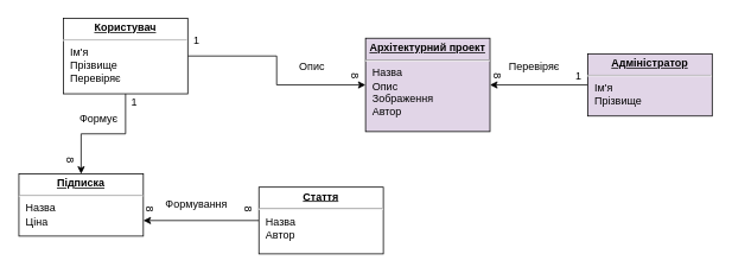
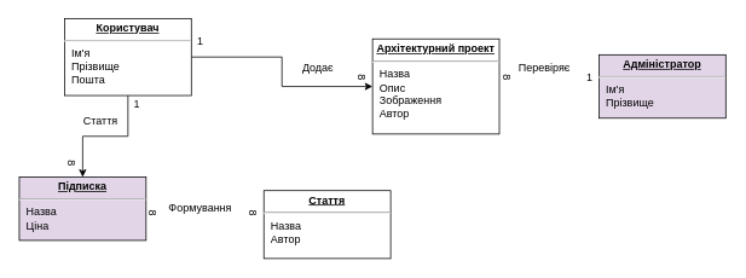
  <mxCell id="0" />
  <mxCell id="1" parent="0" />
- <mxCell id="2" value="&lt;p style=&quot;margin: 0px ; margin-top: 4px ; text-align: center ; text-decoration: underline&quot;&gt;&lt;b&gt;Підписка&lt;/b&gt;&lt;/p&gt;&lt;hr&gt;&lt;p style=&quot;margin: 0px ; margin-left: 8px&quot;&gt;Назва&lt;br&gt;Ціна&lt;br&gt;&lt;br&gt;&lt;/p&gt;" style="verticalAlign=top;align=left;overflow=fill;fontSize=12;fontFamily=Helvetica;html=1;rounded=0;shadow=0;comic=0;labelBackgroundColor=none;strokeWidth=1" parent="1" vertex="1"><mxGeometry x="20" y="195" width="140" height="70" as="geometry" /></mxCell>
+ <mxCell id="2" value="&lt;p style=&quot;margin: 0px ; margin-top: 4px ; text-align: center ; text-decoration: underline&quot;&gt;&lt;b&gt;Підписка&lt;/b&gt;&lt;/p&gt;&lt;hr&gt;&lt;p style=&quot;margin: 0px ; margin-left: 8px&quot;&gt;Назва&lt;br&gt;Ціна&lt;br&gt;&lt;br&gt;&lt;/p&gt;" style="verticalAlign=top;align=left;overflow=fill;fontSize=12;fontFamily=Helvetica;html=1;rounded=0;shadow=0;comic=0;labelBackgroundColor=none;strokeWidth=1;fillColor=#e1d5e7;" parent="1" vertex="1"><mxGeometry x="20" y="195" width="140" height="70" as="geometry" /></mxCell>
  <mxCell id="3" style="edgeStyle=orthogonalEdgeStyle;rounded=0;orthogonalLoop=1;jettySize=auto;html=1;entryX=0.5;entryY=0;entryDx=0;entryDy=0;" parent="1" source="5" target="2" edge="1"><mxGeometry relative="1" as="geometry" /></mxCell>
  <mxCell id="4" style="edgeStyle=orthogonalEdgeStyle;rounded=0;orthogonalLoop=1;jettySize=auto;html=1;entryX=0;entryY=0.5;entryDx=0;entryDy=0;" parent="1" source="5" target="8" edge="1"><mxGeometry relative="1" as="geometry" /></mxCell>
- <mxCell id="5" value="&lt;p style=&quot;margin: 0px ; margin-top: 4px ; text-align: center ; text-decoration: underline&quot;&gt;&lt;b&gt;Користувач&lt;/b&gt;&lt;/p&gt;&lt;hr&gt;&lt;p style=&quot;margin: 0px ; margin-left: 8px&quot;&gt;Ім'я&lt;/p&gt;&lt;p style=&quot;margin: 0px ; margin-left: 8px&quot;&gt;Прізвище&lt;br&gt;Перевіряє&lt;/p&gt;" style="verticalAlign=top;align=left;overflow=fill;fontSize=12;fontFamily=Helvetica;html=1;rounded=0;shadow=0;comic=0;labelBackgroundColor=none;strokeWidth=1" parent="1" vertex="1"><mxGeometry x="70" y="20" width="140" height="85" as="geometry" /></mxCell>
- <mxCell id="6" style="edgeStyle=orthogonalEdgeStyle;rounded=0;orthogonalLoop=1;jettySize=auto;html=1;entryX=1;entryY=0.75;entryDx=0;entryDy=0;" parent="1" source="7" target="2" edge="1"><mxGeometry relative="1" as="geometry"><mxPoint x="250" y="270" as="targetPoint" /></mxGeometry></mxCell>
+ <mxCell id="5" value="&lt;p style=&quot;margin: 0px ; margin-top: 4px ; text-align: center ; text-decoration: underline&quot;&gt;&lt;b&gt;Користувач&lt;/b&gt;&lt;/p&gt;&lt;hr&gt;&lt;p style=&quot;margin: 0px ; margin-left: 8px&quot;&gt;Ім'я&lt;/p&gt;&lt;p style=&quot;margin: 0px ; margin-left: 8px&quot;&gt;Прізвище&lt;br&gt;Пошта&lt;/p&gt;" style="verticalAlign=top;align=left;overflow=fill;fontSize=12;fontFamily=Helvetica;html=1;rounded=0;shadow=0;comic=0;labelBackgroundColor=none;strokeWidth=1" parent="1" vertex="1"><mxGeometry x="70" y="20" width="140" height="85" as="geometry" /></mxCell>
  <mxCell id="7" value="&lt;p style=&quot;margin: 0px ; margin-top: 4px ; text-align: center ; text-decoration: underline&quot;&gt;&lt;b&gt;Стаття&lt;/b&gt;&lt;/p&gt;&lt;hr&gt;&lt;p style=&quot;margin: 0px ; margin-left: 8px&quot;&gt;Назва&lt;br&gt;Автор&lt;/p&gt;" style="verticalAlign=top;align=left;overflow=fill;fontSize=12;fontFamily=Helvetica;html=1;rounded=0;shadow=0;comic=0;labelBackgroundColor=none;strokeWidth=1" parent="1" vertex="1"><mxGeometry x="290" y="210" width="140" height="75" as="geometry" /></mxCell>
- <mxCell id="8" value="&lt;p style=&quot;margin: 0px ; margin-top: 4px ; text-align: center ; text-decoration: underline&quot;&gt;&lt;b&gt;Архітектурний проект&lt;/b&gt;&lt;/p&gt;&lt;hr&gt;&lt;p style=&quot;margin: 0px ; margin-left: 8px&quot;&gt;Назва&lt;br&gt;Опис&lt;br&gt;Зображення&amp;nbsp;&lt;/p&gt;&lt;p style=&quot;margin: 0px ; margin-left: 8px&quot;&gt;Автор&amp;nbsp;&lt;br&gt;&lt;br&gt;&lt;/p&gt;" style="verticalAlign=top;align=left;overflow=fill;fontSize=12;fontFamily=Helvetica;html=1;rounded=0;shadow=0;comic=0;labelBackgroundColor=none;strokeWidth=1;fillColor=#e1d5e7;" parent="1" vertex="1"><mxGeometry x="410" y="42.5" width="140" height="105" as="geometry" /></mxCell>
- <mxCell id="9" style="edgeStyle=orthogonalEdgeStyle;rounded=0;orthogonalLoop=1;jettySize=auto;html=1;entryX=1;entryY=0.5;entryDx=0;entryDy=0;fontSize=12;" parent="1" source="10" target="8" edge="1"><mxGeometry relative="1" as="geometry" /></mxCell>
+ <mxCell id="8" value="&lt;p style=&quot;margin: 0px ; margin-top: 4px ; text-align: center ; text-decoration: underline&quot;&gt;&lt;b&gt;Архітектурний проект&lt;/b&gt;&lt;/p&gt;&lt;hr&gt;&lt;p style=&quot;margin: 0px ; margin-left: 8px&quot;&gt;Назва&lt;br&gt;Опис&lt;br&gt;Зображення&amp;nbsp;&lt;/p&gt;&lt;p style=&quot;margin: 0px ; margin-left: 8px&quot;&gt;Автор&amp;nbsp;&lt;br&gt;&lt;br&gt;&lt;/p&gt;" style="verticalAlign=top;align=left;overflow=fill;fontSize=12;fontFamily=Helvetica;html=1;rounded=0;shadow=0;comic=0;labelBackgroundColor=none;strokeWidth=1" parent="1" vertex="1"><mxGeometry x="410" y="42.5" width="140" height="105" as="geometry" /></mxCell>
  <mxCell id="10" value="&lt;p style=&quot;margin: 0px ; margin-top: 4px ; text-align: center ; text-decoration: underline&quot;&gt;&lt;b&gt;Адміністратор&lt;/b&gt;&lt;/p&gt;&lt;hr&gt;&lt;p style=&quot;margin: 0px ; margin-left: 8px&quot;&gt;Ім'я&lt;br&gt;Прізвище&lt;br&gt;&lt;br&gt;&lt;/p&gt;" style="verticalAlign=top;align=left;overflow=fill;fontSize=12;fontFamily=Helvetica;html=1;rounded=0;shadow=0;comic=0;labelBackgroundColor=none;strokeWidth=1;fillColor=#e1d5e7;" parent="1" vertex="1"><mxGeometry x="660" y="60" width="140" height="70" as="geometry" /></mxCell>
  <mxCell id="11" value="Формування" style="text;html=1;strokeColor=none;fillColor=none;align=center;verticalAlign=middle;whiteSpace=wrap;rounded=0;" parent="1" vertex="1"><mxGeometry x="190" y="215" width="60" height="30" as="geometry" /></mxCell>
  <mxCell id="12" value="Перевіряє" style="text;html=1;strokeColor=none;fillColor=none;align=center;verticalAlign=middle;whiteSpace=wrap;rounded=0;" parent="1" vertex="1"><mxGeometry x="570" y="60" width="60" height="30" as="geometry" /></mxCell>
- <mxCell id="13" value="Формує" style="text;html=1;strokeColor=none;fillColor=none;align=center;verticalAlign=middle;whiteSpace=wrap;rounded=0;" parent="1" vertex="1"><mxGeometry x="80" y="117.5" width="60" height="30" as="geometry" /></mxCell>
- <mxCell id="14" value="Опис" style="text;html=1;strokeColor=none;fillColor=none;align=center;verticalAlign=middle;whiteSpace=wrap;rounded=0;" parent="1" vertex="1"><mxGeometry x="320" y="60" width="60" height="30" as="geometry" /></mxCell>
+ <mxCell id="13" value="Стаття" style="text;html=1;strokeColor=none;fillColor=none;align=center;verticalAlign=middle;whiteSpace=wrap;rounded=0;" parent="1" vertex="1"><mxGeometry x="80" y="117.5" width="60" height="30" as="geometry" /></mxCell>
+ <mxCell id="14" value="Додає" style="text;html=1;strokeColor=none;fillColor=none;align=center;verticalAlign=middle;whiteSpace=wrap;rounded=0;" parent="1" vertex="1"><mxGeometry x="320" y="60" width="60" height="30" as="geometry" /></mxCell>
  <mxCell id="15" value="1" style="text;html=1;strokeColor=none;fillColor=none;align=center;verticalAlign=middle;whiteSpace=wrap;rounded=0;" parent="1" vertex="1"><mxGeometry x="120" y="100" width="60" height="30" as="geometry" /></mxCell>
  <mxCell id="16" value="1" style="text;html=1;strokeColor=none;fillColor=none;align=center;verticalAlign=middle;whiteSpace=wrap;rounded=0;" parent="1" vertex="1"><mxGeometry x="190" y="30" width="60" height="30" as="geometry" /></mxCell>
  <mxCell id="17" value="1" style="text;html=1;strokeColor=none;fillColor=none;align=center;verticalAlign=middle;whiteSpace=wrap;rounded=0;" parent="1" vertex="1"><mxGeometry x="620" y="70" width="60" height="30" as="geometry" /></mxCell>
  <mxCell id="18" value="&lt;font style=&quot;font-size: 12px;&quot;&gt;8&lt;/font&gt;" style="text;html=1;strokeColor=none;fillColor=none;align=center;verticalAlign=middle;whiteSpace=wrap;rounded=0;fontSize=15;rotation=90;" parent="1" vertex="1"><mxGeometry x="530" y="70" width="60" height="30" as="geometry" /></mxCell>
  <mxCell id="19" value="&lt;font style=&quot;font-size: 12px;&quot;&gt;8&lt;/font&gt;" style="text;html=1;strokeColor=none;fillColor=none;align=center;verticalAlign=middle;whiteSpace=wrap;rounded=0;fontSize=15;rotation=90;" parent="1" vertex="1"><mxGeometry x="370" y="70" width="60" height="30" as="geometry" /></mxCell>
  <mxCell id="20" style="edgeStyle=orthogonalEdgeStyle;rounded=0;orthogonalLoop=1;jettySize=auto;html=1;exitX=0.5;exitY=1;exitDx=0;exitDy=0;" parent="1" source="10" target="10" edge="1"><mxGeometry relative="1" as="geometry" /></mxCell>
  <mxCell id="21" value="&lt;font style=&quot;font-size: 12px;&quot;&gt;8&lt;/font&gt;" style="text;html=1;strokeColor=none;fillColor=none;align=center;verticalAlign=middle;whiteSpace=wrap;rounded=0;fontSize=15;rotation=90;" vertex="1" parent="1"><mxGeometry x="50" y="165" width="60" height="30" as="geometry" /></mxCell>
  <mxCell id="22" value="&lt;font style=&quot;font-size: 12px;&quot;&gt;8&lt;/font&gt;" style="text;html=1;strokeColor=none;fillColor=none;align=center;verticalAlign=middle;whiteSpace=wrap;rounded=0;fontSize=15;rotation=90;" vertex="1" parent="1"><mxGeometry x="250" y="220" width="60" height="30" as="geometry" /></mxCell>
  <mxCell id="23" value="&lt;font style=&quot;font-size: 12px;&quot;&gt;8&lt;/font&gt;" style="text;html=1;strokeColor=none;fillColor=none;align=center;verticalAlign=middle;whiteSpace=wrap;rounded=0;fontSize=15;rotation=90;" vertex="1" parent="1"><mxGeometry x="140" y="220" width="60" height="30" as="geometry" /></mxCell>
